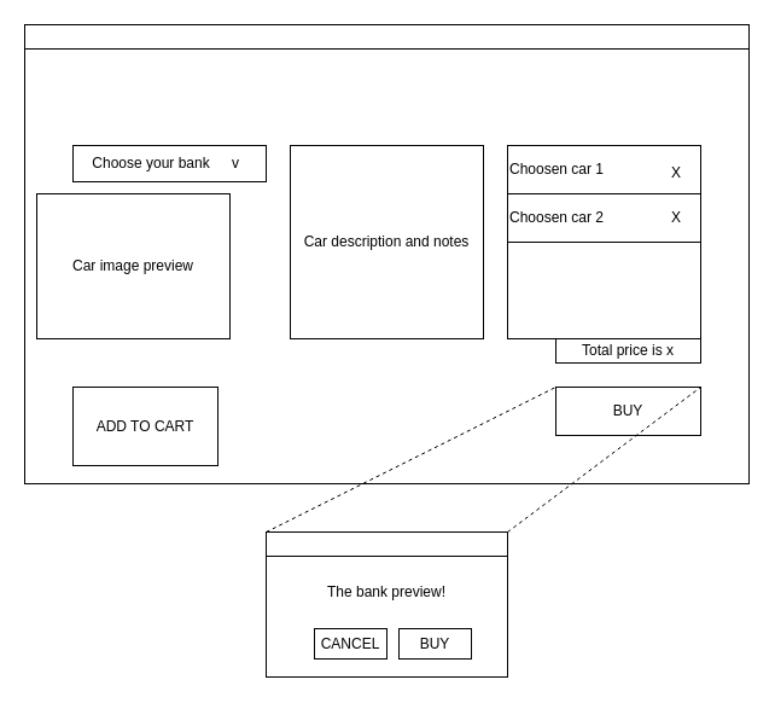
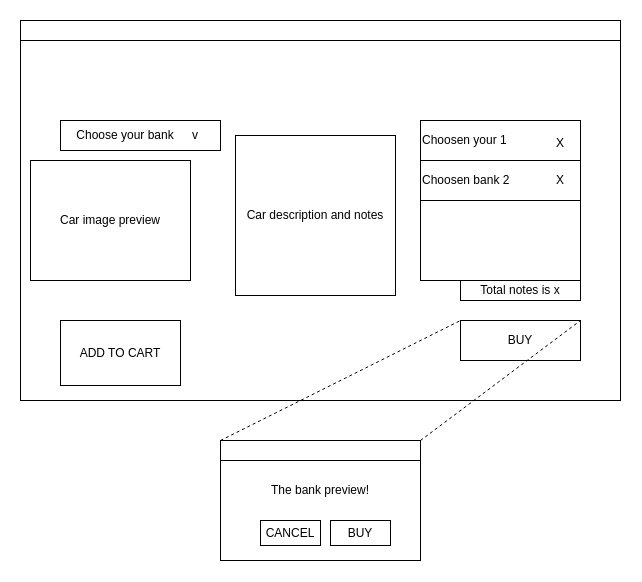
  <mxCell id="0" />
  <mxCell id="1" parent="0" />
  <mxCell id="2" value="" style="rounded=0;whiteSpace=wrap;html=1;fillColor=none;" parent="1" vertex="1"><mxGeometry x="20" y="40" width="600" height="360" as="geometry" /></mxCell>
  <mxCell id="3" value="" style="rounded=0;whiteSpace=wrap;html=1;" parent="1" vertex="1"><mxGeometry x="20" y="20" width="600" height="20" as="geometry" /></mxCell>
  <mxCell id="4" value="" style="rounded=0;whiteSpace=wrap;html=1;fillColor=none;" parent="1" vertex="1"><mxGeometry x="60" y="120" width="160" height="30" as="geometry" /></mxCell>
  <mxCell id="5" value="Choose your bank" style="text;html=1;strokeColor=none;fillColor=none;align=center;verticalAlign=middle;whiteSpace=wrap;rounded=0;" parent="1" vertex="1"><mxGeometry x="60" y="120" width="130" height="30" as="geometry" /></mxCell>
  <mxCell id="6" value="v" style="text;html=1;strokeColor=none;fillColor=none;align=center;verticalAlign=middle;whiteSpace=wrap;rounded=0;" parent="1" vertex="1"><mxGeometry x="180" y="120" width="30" height="30" as="geometry" /></mxCell>
  <mxCell id="7" value="Car image preview" style="rounded=0;whiteSpace=wrap;html=1;fillColor=none;" parent="1" vertex="1"><mxGeometry x="30" y="160" width="160" height="120" as="geometry" /></mxCell>
- <mxCell id="8" value="Car description and notes" style="rounded=0;whiteSpace=wrap;html=1;fillColor=none;" parent="1" vertex="1"><mxGeometry x="240" y="120" width="160" height="160" as="geometry" /></mxCell>
+ <mxCell id="8" value="Car description and notes" style="rounded=0;whiteSpace=wrap;html=1;fillColor=none;" parent="1" vertex="1"><mxGeometry x="235" y="135" width="160" height="160" as="geometry" /></mxCell>
  <mxCell id="9" value="BUY" style="rounded=0;whiteSpace=wrap;html=1;fillColor=none;" parent="1" vertex="1"><mxGeometry x="460" y="320" width="120" height="40" as="geometry" /></mxCell>
  <mxCell id="10" value="" style="rounded=0;whiteSpace=wrap;html=1;fillColor=none;" parent="1" vertex="1"><mxGeometry x="420" y="120" width="160" height="160" as="geometry" /></mxCell>
- <mxCell id="11" value="Choosen car 1" style="rounded=0;whiteSpace=wrap;html=1;fillColor=none;align=left;" parent="1" vertex="1"><mxGeometry x="420" y="120" width="160" height="40" as="geometry" /></mxCell>
- <mxCell id="12" value="Choosen car 2" style="rounded=0;whiteSpace=wrap;html=1;fillColor=none;align=left;" parent="1" vertex="1"><mxGeometry x="420" y="160" width="160" height="40" as="geometry" /></mxCell>
+ <mxCell id="11" value="Choosen your 1" style="rounded=0;whiteSpace=wrap;html=1;fillColor=none;align=left;" parent="1" vertex="1"><mxGeometry x="420" y="120" width="160" height="40" as="geometry" /></mxCell>
+ <mxCell id="12" value="Choosen bank 2" style="rounded=0;whiteSpace=wrap;html=1;fillColor=none;align=left;" parent="1" vertex="1"><mxGeometry x="420" y="160" width="160" height="40" as="geometry" /></mxCell>
  <mxCell id="13" value="X" style="text;html=1;strokeColor=none;fillColor=none;align=center;verticalAlign=middle;whiteSpace=wrap;rounded=0;" parent="1" vertex="1"><mxGeometry x="540" y="125" width="40" height="35" as="geometry" /></mxCell>
  <mxCell id="14" value="X" style="text;html=1;strokeColor=none;fillColor=none;align=center;verticalAlign=middle;whiteSpace=wrap;rounded=0;" parent="1" vertex="1"><mxGeometry x="540" y="160" width="40" height="40" as="geometry" /></mxCell>
- <mxCell id="15" value="Total price is x" style="rounded=0;whiteSpace=wrap;html=1;fillColor=none;" parent="1" vertex="1"><mxGeometry x="460" y="280" width="120" height="20" as="geometry" /></mxCell>
+ <mxCell id="15" value="Total notes is x" style="rounded=0;whiteSpace=wrap;html=1;fillColor=none;" parent="1" vertex="1"><mxGeometry x="460" y="280" width="120" height="20" as="geometry" /></mxCell>
  <mxCell id="16" value="" style="rounded=0;whiteSpace=wrap;html=1;fillColor=none;" parent="1" vertex="1"><mxGeometry x="220" y="440" width="200" height="120" as="geometry" /></mxCell>
  <mxCell id="17" value="" style="rounded=0;whiteSpace=wrap;html=1;fillColor=none;" parent="1" vertex="1"><mxGeometry x="220" y="440" width="200" height="20" as="geometry" /></mxCell>
  <mxCell id="18" value="The bank preview!" style="text;html=1;strokeColor=none;fillColor=none;align=center;verticalAlign=middle;whiteSpace=wrap;rounded=0;" parent="1" vertex="1"><mxGeometry x="250" y="480" width="140" height="20" as="geometry" /></mxCell>
  <mxCell id="19" value="BUY" style="rounded=0;whiteSpace=wrap;html=1;fillColor=none;" parent="1" vertex="1"><mxGeometry x="330" y="520" width="60" height="25" as="geometry" /></mxCell>
  <mxCell id="20" value="CANCEL" style="rounded=0;whiteSpace=wrap;html=1;fillColor=none;" parent="1" vertex="1"><mxGeometry x="260" y="520" width="60" height="25" as="geometry" /></mxCell>
  <mxCell id="21" value="" style="endArrow=none;html=1;entryX=0;entryY=0;entryDx=0;entryDy=0;exitX=0;exitY=0;exitDx=0;exitDy=0;dashed=1;" parent="1" source="17" target="9" edge="1"><mxGeometry width="50" height="50" relative="1" as="geometry"><mxPoint x="60" y="540" as="sourcePoint" /><mxPoint x="110" y="490" as="targetPoint" /></mxGeometry></mxCell>
  <mxCell id="22" value="" style="endArrow=none;html=1;entryX=1;entryY=0;entryDx=0;entryDy=0;exitX=1;exitY=0;exitDx=0;exitDy=0;dashed=1;" parent="1" source="17" target="9" edge="1"><mxGeometry width="50" height="50" relative="1" as="geometry"><mxPoint x="510" y="580" as="sourcePoint" /><mxPoint x="560" y="530" as="targetPoint" /></mxGeometry></mxCell>
  <mxCell id="23" value="ADD TO CART" style="rounded=0;whiteSpace=wrap;html=1;fillColor=none;" vertex="1" parent="1"><mxGeometry x="60" y="320" width="120" height="65" as="geometry" /></mxCell>
